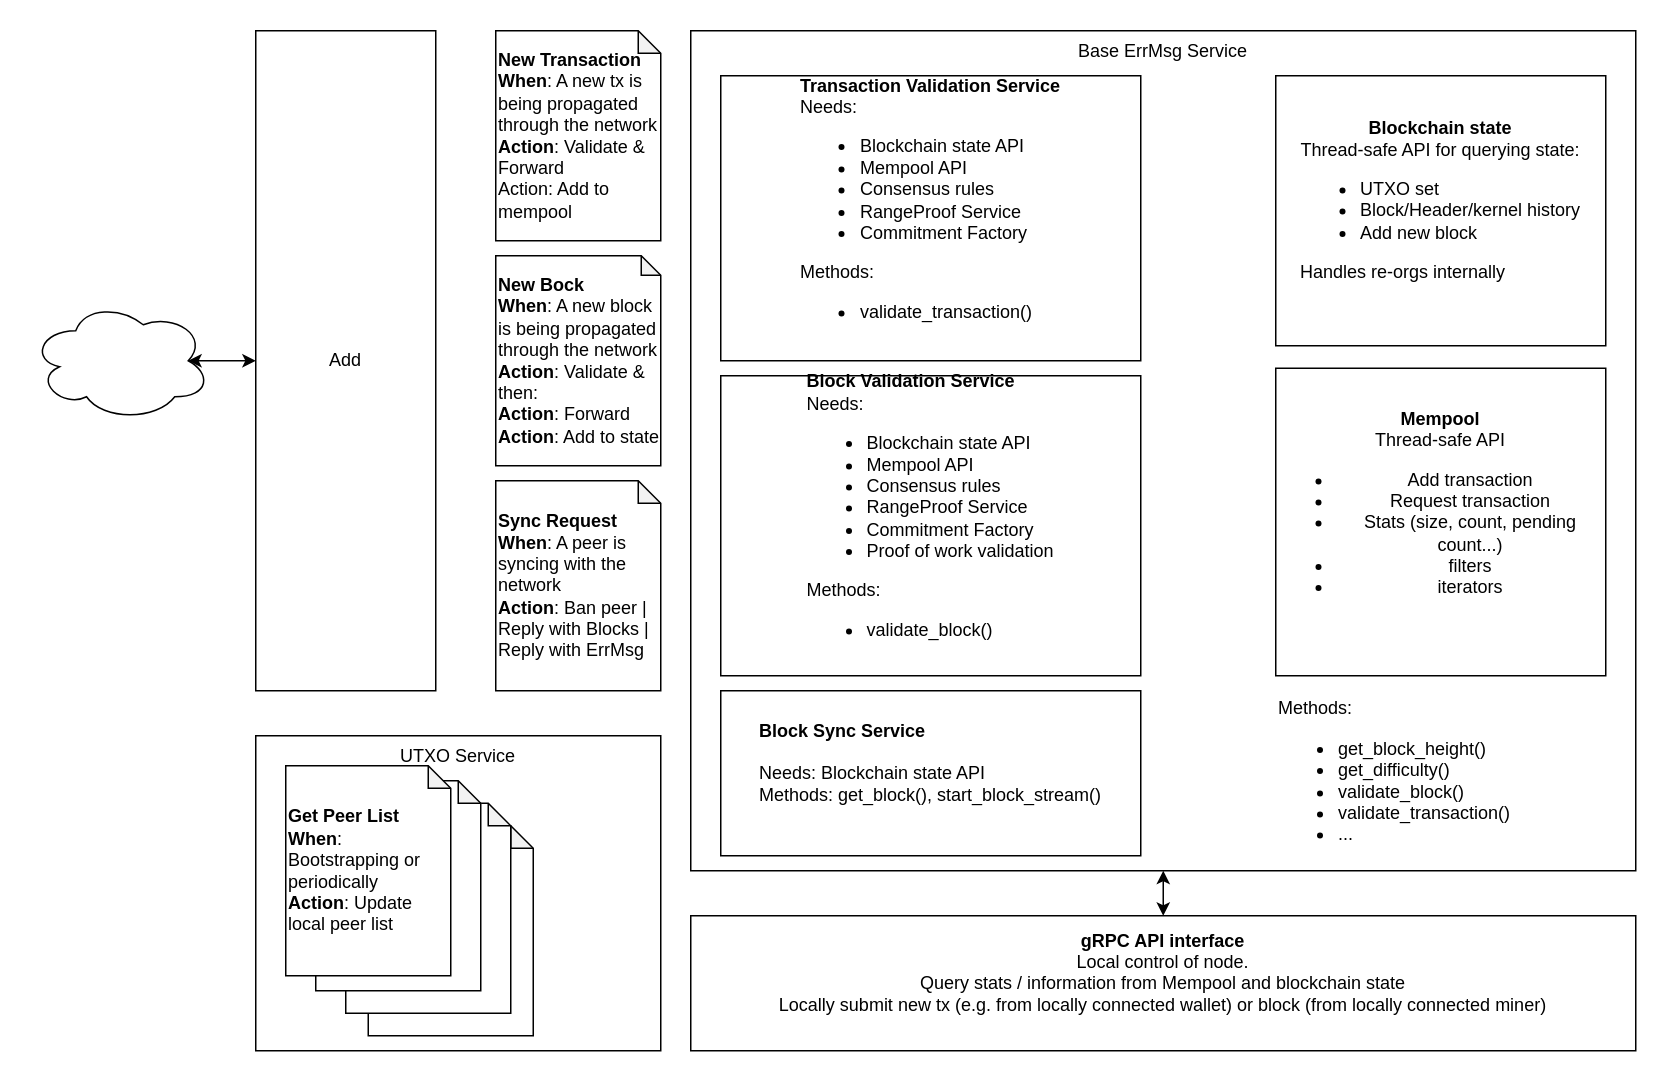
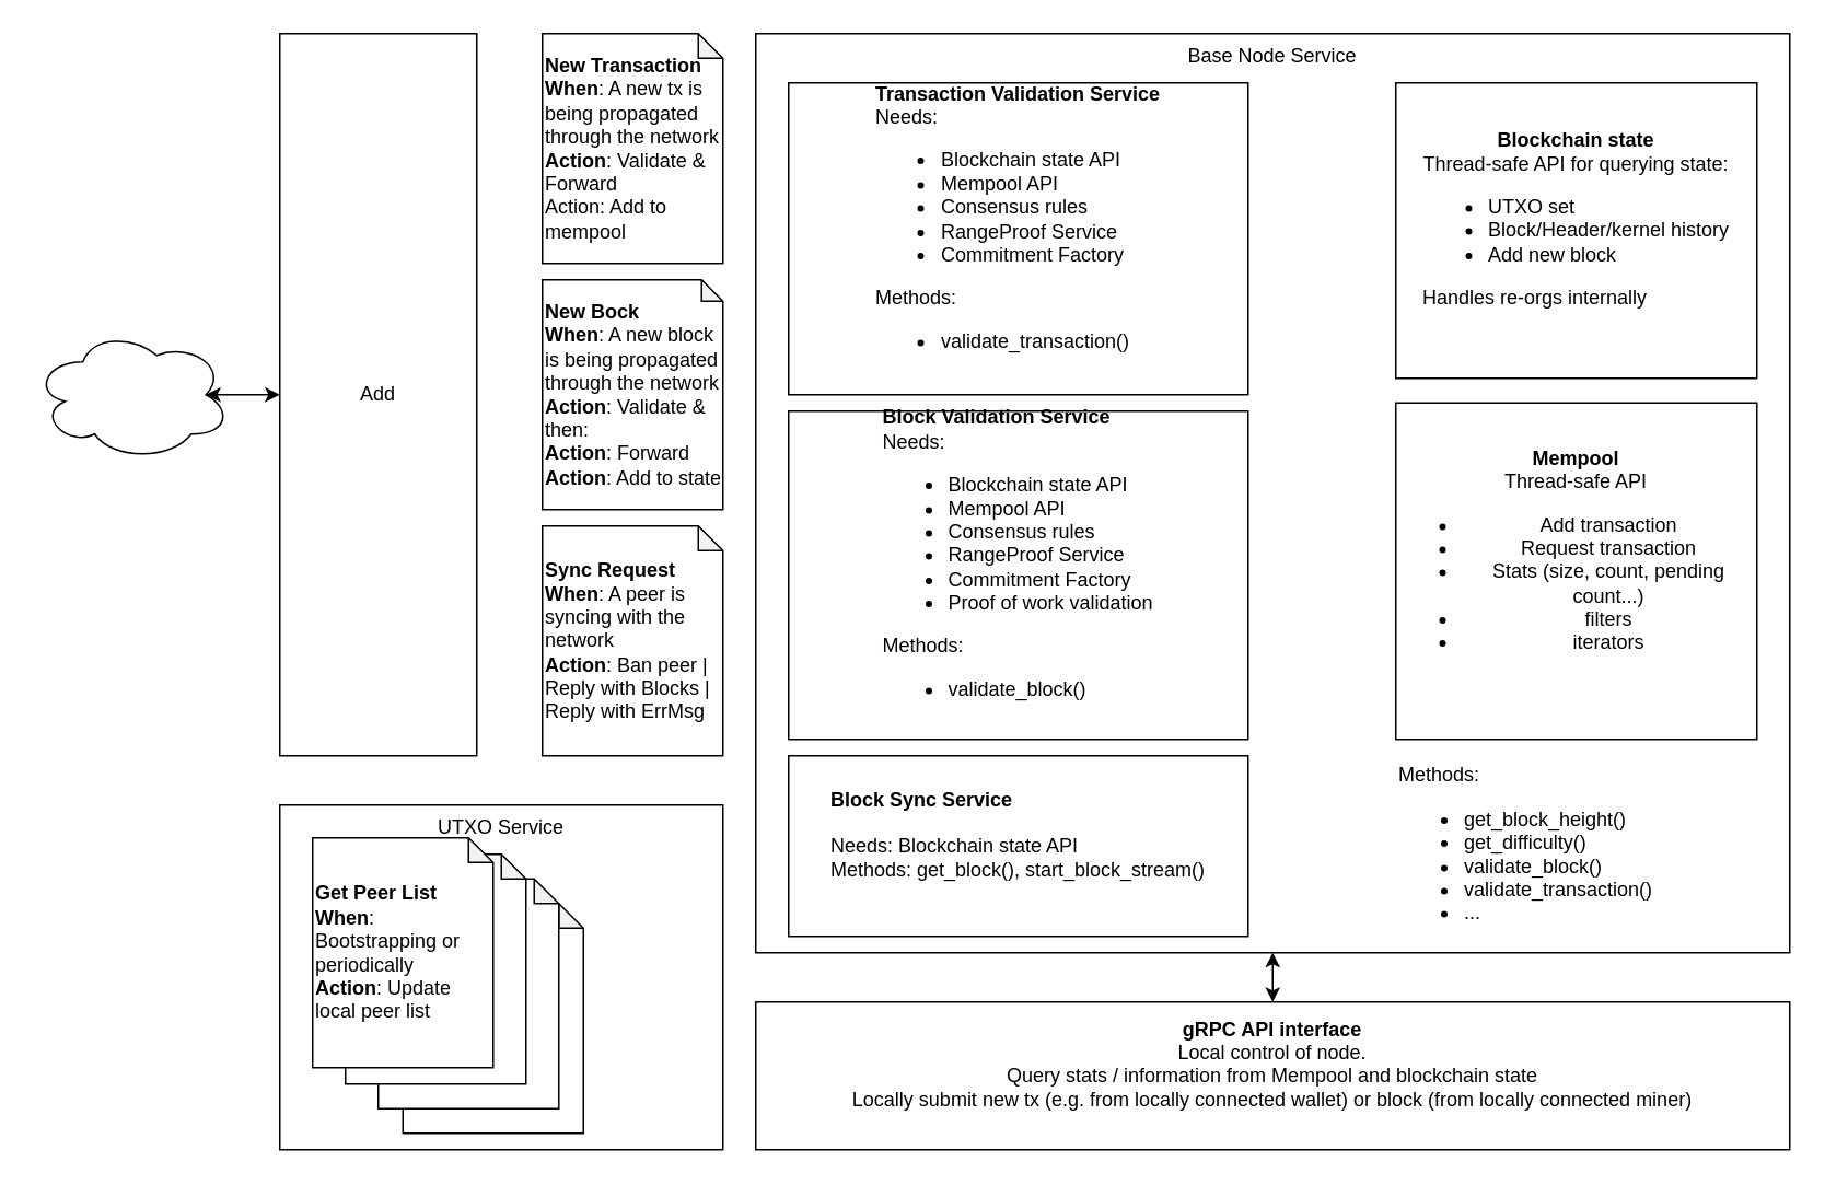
  <mxCell id="0" />
  <mxCell id="1" parent="0" />
  <mxCell id="2" value="UTXO Service" style="rounded=0;whiteSpace=wrap;html=1;verticalAlign=top;" parent="1" vertex="1"><mxGeometry x="170" y="490" width="270" height="210" as="geometry" /></mxCell>
  <mxCell id="3" value="" style="shape=note;whiteSpace=wrap;html=1;backgroundOutline=1;darkOpacity=0.05;align=left;size=15;" parent="1" vertex="1"><mxGeometry x="245" y="550" width="110" height="140" as="geometry" /></mxCell>
  <mxCell id="4" value="" style="shape=note;whiteSpace=wrap;html=1;backgroundOutline=1;darkOpacity=0.05;align=left;size=15;" parent="1" vertex="1"><mxGeometry x="230" y="535" width="110" height="140" as="geometry" /></mxCell>
  <mxCell id="5" value="" style="ellipse;shape=cloud;whiteSpace=wrap;html=1;" parent="1" vertex="1"><mxGeometry x="20" y="200" width="120" height="80" as="geometry" /></mxCell>
  <mxCell id="6" value="" style="endArrow=classic;startArrow=classic;html=1;entryX=0;entryY=0.5;entryDx=0;entryDy=0;exitX=0.875;exitY=0.5;exitDx=0;exitDy=0;exitPerimeter=0;" parent="1" source="5" target="8" edge="1"><mxGeometry width="50" height="50" relative="1" as="geometry"><mxPoint x="20" y="170" as="sourcePoint" /><mxPoint x="190" y="65" as="targetPoint" /></mxGeometry></mxCell>
- <mxCell id="7" value="Base ErrMsg Service" style="rounded=0;whiteSpace=wrap;html=1;verticalAlign=top;fillColor=#FFFFFF;" parent="1" vertex="1"><mxGeometry x="460" y="20" width="630" height="560" as="geometry" /></mxCell>
+ <mxCell id="7" value="Base Node Service" style="rounded=0;whiteSpace=wrap;html=1;verticalAlign=top;fillColor=#FFFFFF;" parent="1" vertex="1"><mxGeometry x="460" y="20" width="630" height="560" as="geometry" /></mxCell>
  <mxCell id="8" value="Add" style="rounded=0;whiteSpace=wrap;html=1;" parent="1" vertex="1"><mxGeometry x="170" y="20" width="120" height="440" as="geometry" /></mxCell>
  <mxCell id="9" value="&lt;b&gt;New Transaction&lt;/b&gt;&lt;br&gt;&lt;b&gt;When&lt;/b&gt;: A new tx is being propagated through the network&lt;br&gt;&lt;b&gt;Action&lt;/b&gt;: Validate &amp;amp; Forward&lt;br&gt;Action: Add to mempool&lt;br&gt;" style="shape=note;whiteSpace=wrap;html=1;backgroundOutline=1;darkOpacity=0.05;align=left;size=15;" parent="1" vertex="1"><mxGeometry x="330" y="20" width="110" height="140" as="geometry" /></mxCell>
  <mxCell id="10" value="&lt;b&gt;New Bock&lt;/b&gt;&lt;br&gt;&lt;b&gt;When&lt;/b&gt;: A new block is being propagated through the network&lt;br&gt;&lt;b&gt;Action&lt;/b&gt;: Validate &amp;amp; then:&amp;nbsp;&lt;br&gt;&lt;b&gt;Action&lt;/b&gt;: Forward&lt;br&gt;&lt;b&gt;Action&lt;/b&gt;: Add to state&lt;br&gt;" style="shape=note;whiteSpace=wrap;html=1;backgroundOutline=1;darkOpacity=0.05;align=left;size=13;" parent="1" vertex="1"><mxGeometry x="330" y="170" width="110" height="140" as="geometry" /></mxCell>
  <mxCell id="11" value="&lt;b&gt;Sync Request&lt;/b&gt;&lt;br&gt;&lt;b&gt;When&lt;/b&gt;: A peer is syncing with the network&lt;br&gt;&lt;b&gt;Action&lt;/b&gt;: Ban peer | Reply with Blocks | Reply with ErrMsg&lt;br&gt;" style="shape=note;whiteSpace=wrap;html=1;backgroundOutline=1;darkOpacity=0.05;align=left;size=15;" parent="1" vertex="1"><mxGeometry x="330" y="320" width="110" height="140" as="geometry" /></mxCell>
  <mxCell id="12" value="&lt;b&gt;Blockchain state&lt;/b&gt;&lt;br&gt;Thread-safe API for querying state:&lt;br&gt;&lt;ul&gt;&lt;li style=&quot;text-align: left&quot;&gt;UTXO set&lt;/li&gt;&lt;li style=&quot;text-align: left&quot;&gt;Block/Header/kernel history&lt;/li&gt;&lt;li style=&quot;text-align: left&quot;&gt;Add new block&lt;/li&gt;&lt;/ul&gt;&lt;span&gt;&lt;div style=&quot;text-align: left&quot;&gt;&lt;span&gt;Handles re-orgs internally&lt;/span&gt;&lt;/div&gt;&lt;/span&gt;&lt;br&gt;" style="rounded=0;whiteSpace=wrap;html=1;" parent="1" vertex="1"><mxGeometry x="850" y="50" width="220" height="180" as="geometry" /></mxCell>
  <mxCell id="13" value="&lt;b&gt;Mempool&lt;/b&gt;&lt;br&gt;Thread-safe API&lt;br&gt;&lt;ul&gt;&lt;li&gt;Add transaction&lt;/li&gt;&lt;li&gt;Request transaction&lt;/li&gt;&lt;li&gt;Stats (size, count, pending count...)&lt;/li&gt;&lt;li&gt;filters&lt;/li&gt;&lt;li&gt;iterators&lt;/li&gt;&lt;/ul&gt;&lt;br&gt;" style="rounded=0;whiteSpace=wrap;html=1;" parent="1" vertex="1"><mxGeometry x="850" y="245" width="220" height="205" as="geometry" /></mxCell>
  <mxCell id="14" value="&lt;div style=&quot;text-align: left&quot;&gt;&lt;b&gt;Transaction Validation Service&lt;/b&gt;&lt;/div&gt;&lt;div style=&quot;text-align: left&quot;&gt;&lt;span&gt;Needs:&lt;/span&gt;&lt;/div&gt;&lt;ul&gt;&lt;li style=&quot;text-align: left&quot;&gt;Blockchain state API&lt;/li&gt;&lt;li style=&quot;text-align: left&quot;&gt;Mempool API&lt;/li&gt;&lt;li style=&quot;text-align: left&quot;&gt;Consensus rules&lt;/li&gt;&lt;li style=&quot;text-align: left&quot;&gt;RangeProof Service&lt;/li&gt;&lt;li style=&quot;text-align: left&quot;&gt;Commitment Factory&lt;/li&gt;&lt;/ul&gt;&lt;div style=&quot;text-align: left&quot;&gt;Methods:&lt;/div&gt;&lt;div style=&quot;text-align: left&quot;&gt;&lt;ul&gt;&lt;li&gt;validate_transaction()&lt;/li&gt;&lt;/ul&gt;&lt;/div&gt;&lt;div style=&quot;text-align: left&quot;&gt;&lt;br&gt;&lt;/div&gt;" style="rounded=0;whiteSpace=wrap;html=1;" parent="1" vertex="1"><mxGeometry x="480" y="50" width="280" height="190" as="geometry" /></mxCell>
  <mxCell id="15" value="&lt;div style=&quot;text-align: left&quot;&gt;&lt;b&gt;Block Validation Service&lt;/b&gt;&lt;/div&gt;&lt;div style=&quot;text-align: left&quot;&gt;&lt;span&gt;Needs:&lt;/span&gt;&lt;/div&gt;&lt;ul&gt;&lt;li style=&quot;text-align: left&quot;&gt;Blockchain state API&lt;/li&gt;&lt;li style=&quot;text-align: left&quot;&gt;Mempool API&lt;/li&gt;&lt;li style=&quot;text-align: left&quot;&gt;Consensus rules&lt;/li&gt;&lt;li style=&quot;text-align: left&quot;&gt;RangeProof Service&lt;/li&gt;&lt;li style=&quot;text-align: left&quot;&gt;Commitment Factory&lt;/li&gt;&lt;li style=&quot;text-align: left&quot;&gt;Proof of work validation&lt;/li&gt;&lt;/ul&gt;&lt;div style=&quot;text-align: left&quot;&gt;Methods:&lt;/div&gt;&lt;div style=&quot;text-align: left&quot;&gt;&lt;ul&gt;&lt;li&gt;validate_block()&lt;/li&gt;&lt;/ul&gt;&lt;/div&gt;&lt;div style=&quot;text-align: left&quot;&gt;&lt;br&gt;&lt;/div&gt;" style="rounded=0;whiteSpace=wrap;html=1;" parent="1" vertex="1"><mxGeometry x="480" y="250" width="280" height="200" as="geometry" /></mxCell>
  <mxCell id="16" value="&lt;b&gt;gRPC API interface&lt;/b&gt;&lt;br&gt;Local control of node.&lt;br&gt;Query stats / information from Mempool and blockchain state&lt;br&gt;Locally submit new tx (e.g. from locally connected wallet) or block (from locally connected miner)&lt;br&gt;&lt;br&gt;" style="rounded=0;whiteSpace=wrap;html=1;" parent="1" vertex="1"><mxGeometry x="460" y="610" width="630" height="90" as="geometry" /></mxCell>
  <mxCell id="17" value="" style="shape=note;whiteSpace=wrap;html=1;backgroundOutline=1;darkOpacity=0.05;align=left;size=15;" parent="1" vertex="1"><mxGeometry x="210" y="520" width="110" height="140" as="geometry" /></mxCell>
  <mxCell id="18" value="&lt;b&gt;Get Peer List&lt;/b&gt;&lt;br&gt;&lt;b&gt;When&lt;/b&gt;: Bootstrapping or periodically&lt;br&gt;&lt;b&gt;Action&lt;/b&gt;: Update local peer list&lt;br&gt;" style="shape=note;whiteSpace=wrap;html=1;backgroundOutline=1;darkOpacity=0.05;align=left;size=15;" parent="1" vertex="1"><mxGeometry x="190" y="510" width="110" height="140" as="geometry" /></mxCell>
  <mxCell id="19" value="" style="endArrow=classic;startArrow=classic;html=1;entryX=0.5;entryY=0;entryDx=0;entryDy=0;exitX=0.5;exitY=1;exitDx=0;exitDy=0;" parent="1" source="7" target="16" edge="1"><mxGeometry width="50" height="50" relative="1" as="geometry"><mxPoint x="20" y="770" as="sourcePoint" /><mxPoint x="70" y="720" as="targetPoint" /></mxGeometry></mxCell>
  <mxCell id="20" value="Methods:&lt;br&gt;&lt;ul&gt;&lt;li&gt;get_block_height()&lt;/li&gt;&lt;li&gt;get_difficulty()&lt;/li&gt;&lt;li&gt;validate_block()&lt;/li&gt;&lt;li&gt;validate_transaction()&lt;/li&gt;&lt;li&gt;...&lt;/li&gt;&lt;/ul&gt;" style="text;html=1;strokeColor=none;fillColor=none;align=left;verticalAlign=middle;whiteSpace=wrap;rounded=0;" parent="1" vertex="1"><mxGeometry x="850" y="455" width="220" height="130" as="geometry" /></mxCell>
  <mxCell id="21" value="&lt;div style=&quot;text-align: left&quot;&gt;&lt;b&gt;Block Sync Service&lt;/b&gt;&lt;/div&gt;&lt;div style=&quot;text-align: left&quot;&gt;&lt;span&gt;&lt;br&gt;&lt;/span&gt;&lt;/div&gt;&lt;div style=&quot;text-align: left&quot;&gt;&lt;span&gt;Needs:&amp;nbsp;&lt;/span&gt;&lt;span&gt;Blockchain state API&lt;/span&gt;&lt;/div&gt;&lt;div style=&quot;text-align: left&quot;&gt;Methods: get_block(), start_block_stream()&lt;/div&gt;&lt;div style=&quot;text-align: left&quot;&gt;&lt;br&gt;&lt;/div&gt;" style="rounded=0;whiteSpace=wrap;html=1;" vertex="1" parent="1"><mxGeometry x="480" y="460" width="280" height="110" as="geometry" /></mxCell>
